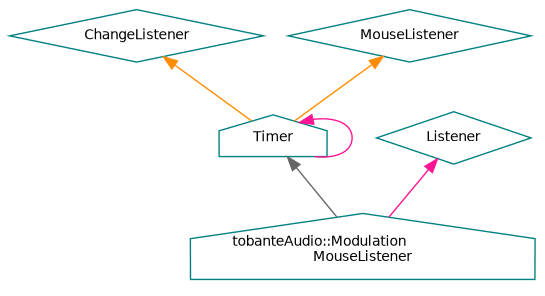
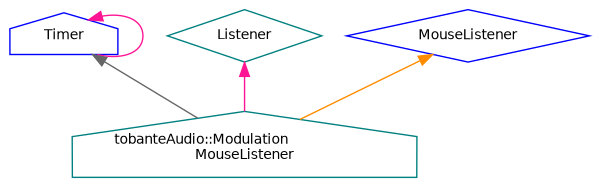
  digraph {
    rankdir=TB
    node [color=teal fillcolor=white fontname=Helvetica fontsize=10 shape=diamond style=filled]
    edge [color=darkorange dir=back fontname=Helvetica fontsize=10 labelfontname=Helvetica labelfontsize=10 style=solid]
-   n1 [height=0.2 label=ChangeListener width=0.4]
-   n2 [height=0.2 label=Timer shape=house width=0.4]
+   n2 [color=blue height=0.2 label=Timer shape=house width=0.4]
    n3 [height=0.2 label="tobanteAudio::Modulation\lMouseListener" shape=house width=0.4]
    n4 [height=0.2 label=Listener width=0.4]
-   n5 [height=0.2 label=MouseListener width=0.4]
-   n1 -> n2
+   n5 [color=blue height=0.2 label=MouseListener width=0.4]
    n2 -> n2 [color=deeppink]
    n2 -> n3 [color=gray40]
    n4 -> n3 [color=deeppink]
-   n5 -> n2
+   n5 -> n3
  }
